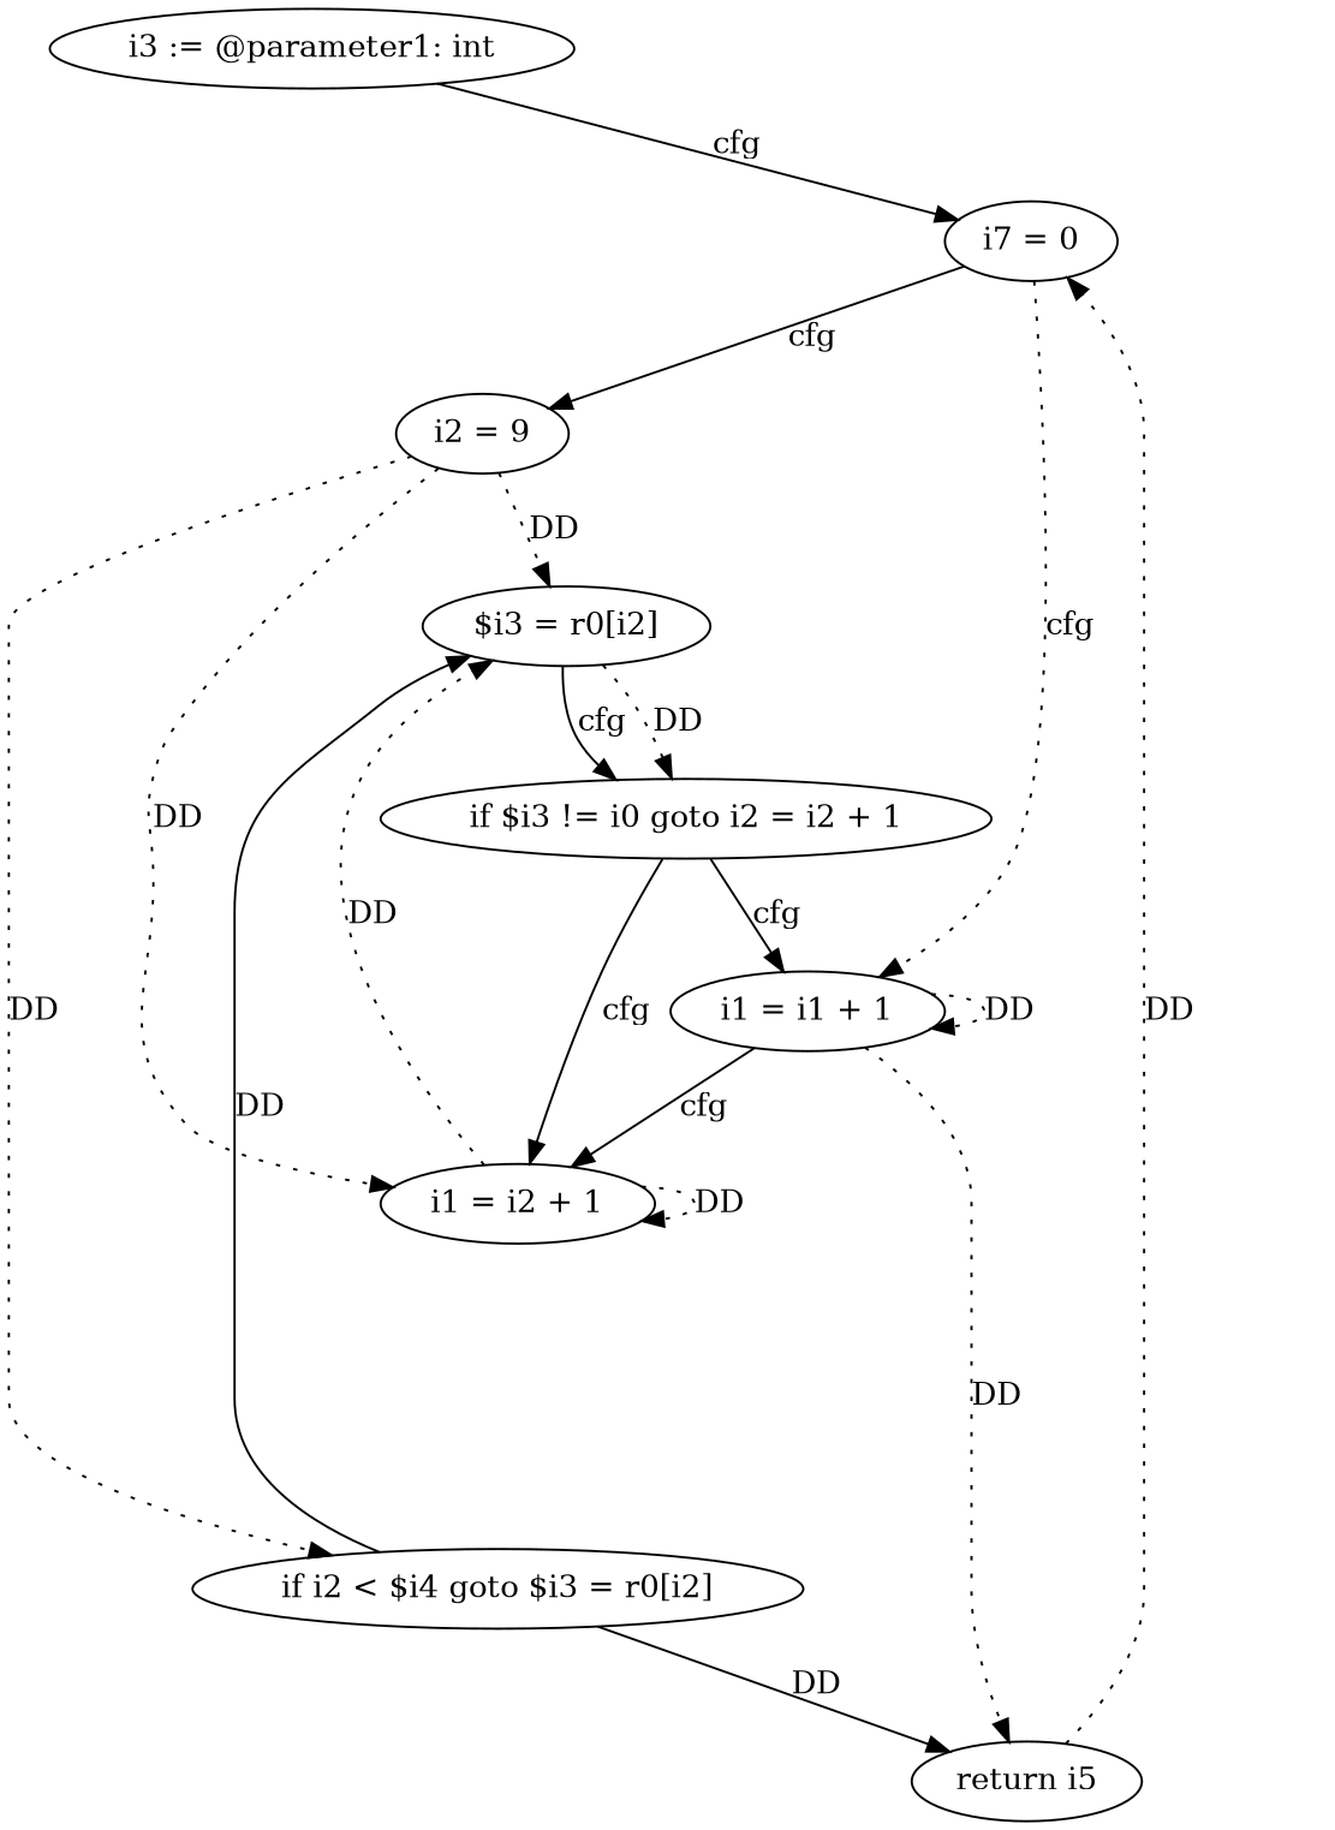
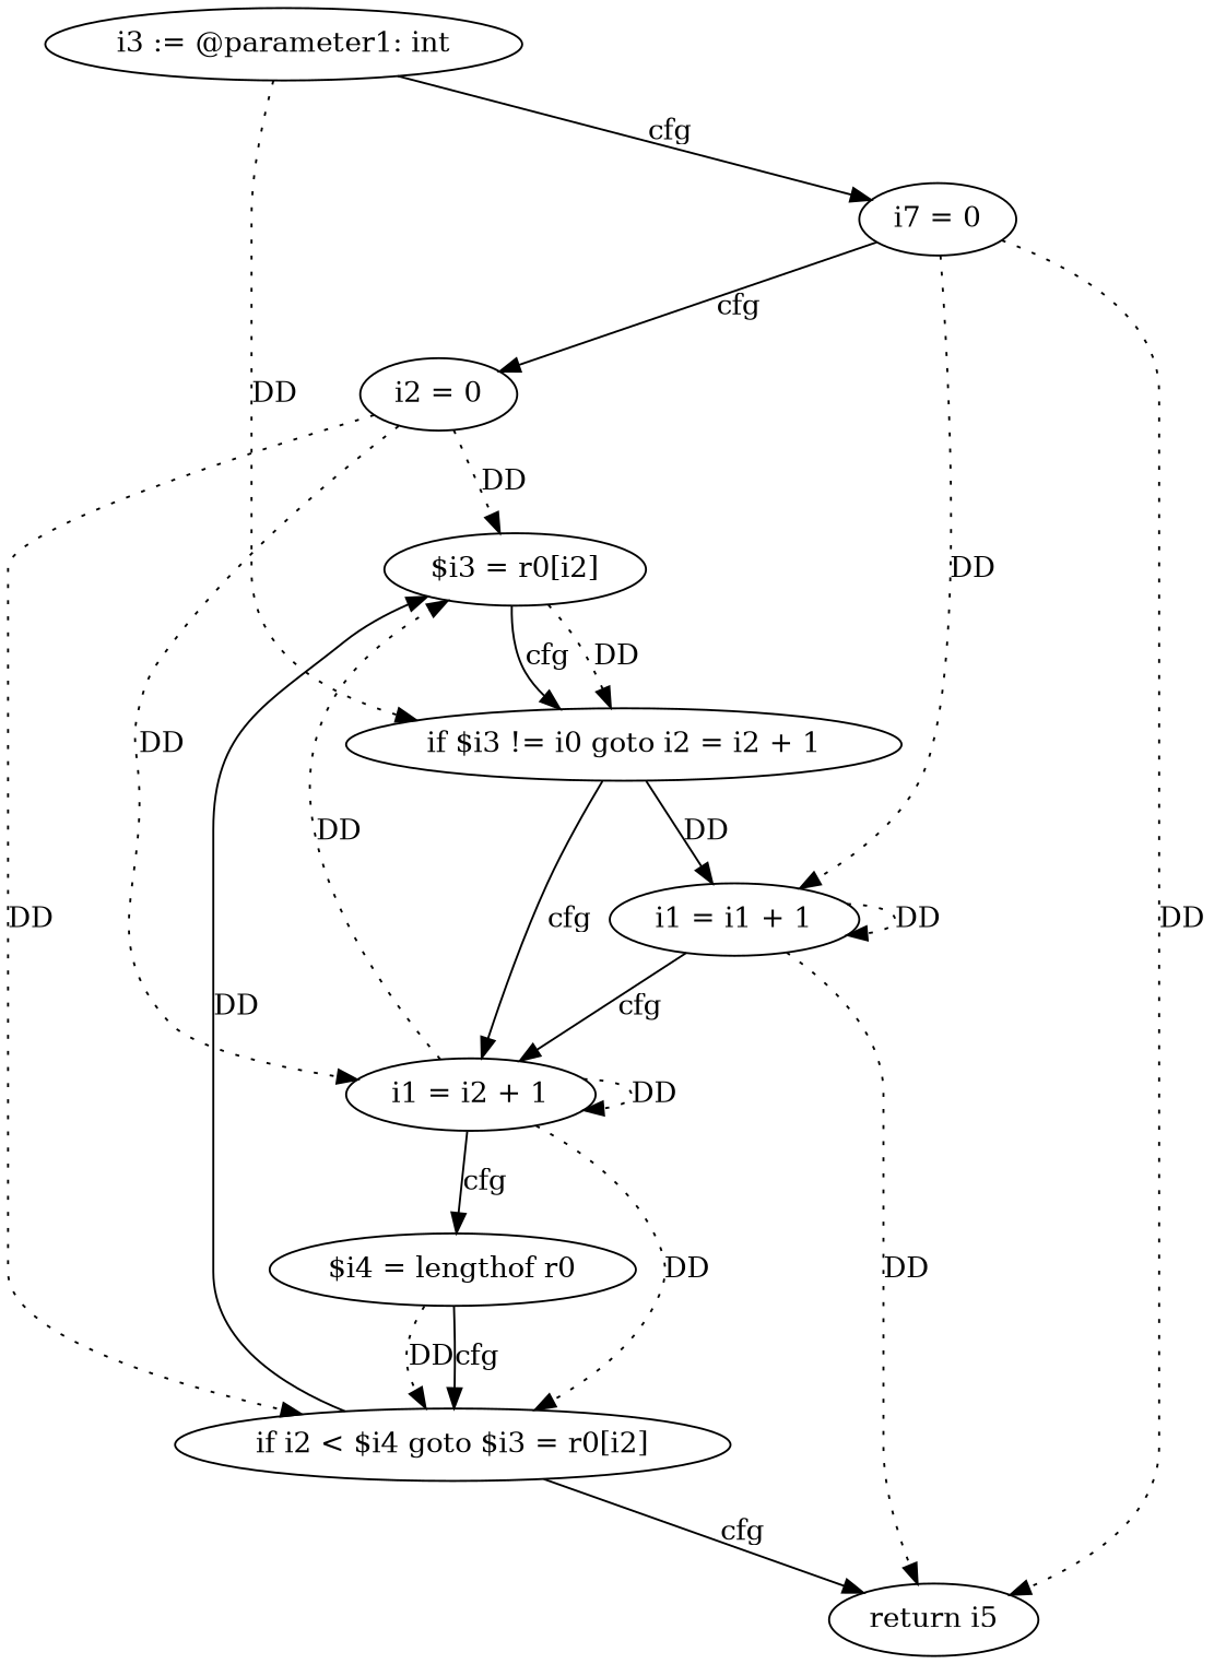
  digraph {
    edge [style=dotted]
    n1 [label="i3 := @parameter1: int"]
    n2 [label="i7 = 0"]
    n3 [label="if $i3 != i0 goto i2 = i2 + 1"]
    n4 [label="$i3 = r0[i2]"]
+   n5 [label="$i4 = lengthof r0"]
    n6 [label="if i2 < $i4 goto $i3 = r0[i2]"]
-   n7 [label="i2 = 9"]
+   n7 [label="i2 = 0"]
    n8 [label="i1 = i1 + 1"]
    n9 [label="return i5"]
    n10 [label="i1 = i2 + 1"]
    n1 -> n2 [label=cfg style=""]
+   n1 -> n3 [label=DD]
    n2 -> n7 [label=cfg style=""]
-   n2 -> n8 [label=cfg]
-   n9 -> n2 [label=DD]
-   n3 -> n8 [label=cfg style=""]
+   n2 -> n8 [label=DD]
+   n2 -> n9 [label=DD]
+   n3 -> n8 [label=DD style=""]
    n3 -> n10 [label=cfg style=""]
    n4 -> n3 [label=DD]
    n4 -> n3 [label=cfg style=""]
+   n5 -> n6 [label=DD]
+   n5 -> n6 [label=cfg style=""]
    n6 -> n4 [label=DD style=""]
-   n6 -> n9 [label=DD style=""]
+   n6 -> n9 [label=cfg style=""]
    n7 -> n4 [label=DD]
    n7 -> n6 [label=DD]
    n7 -> n10 [label=DD]
    n8 -> n8 [label=DD]
    n8 -> n9 [label=DD]
    n8 -> n10 [label=cfg style=""]
    n10 -> n4 [label=DD]
+   n10 -> n5 [label=cfg style=""]
+   n10 -> n6 [label=DD]
    n10 -> n10 [label=DD]
  }
